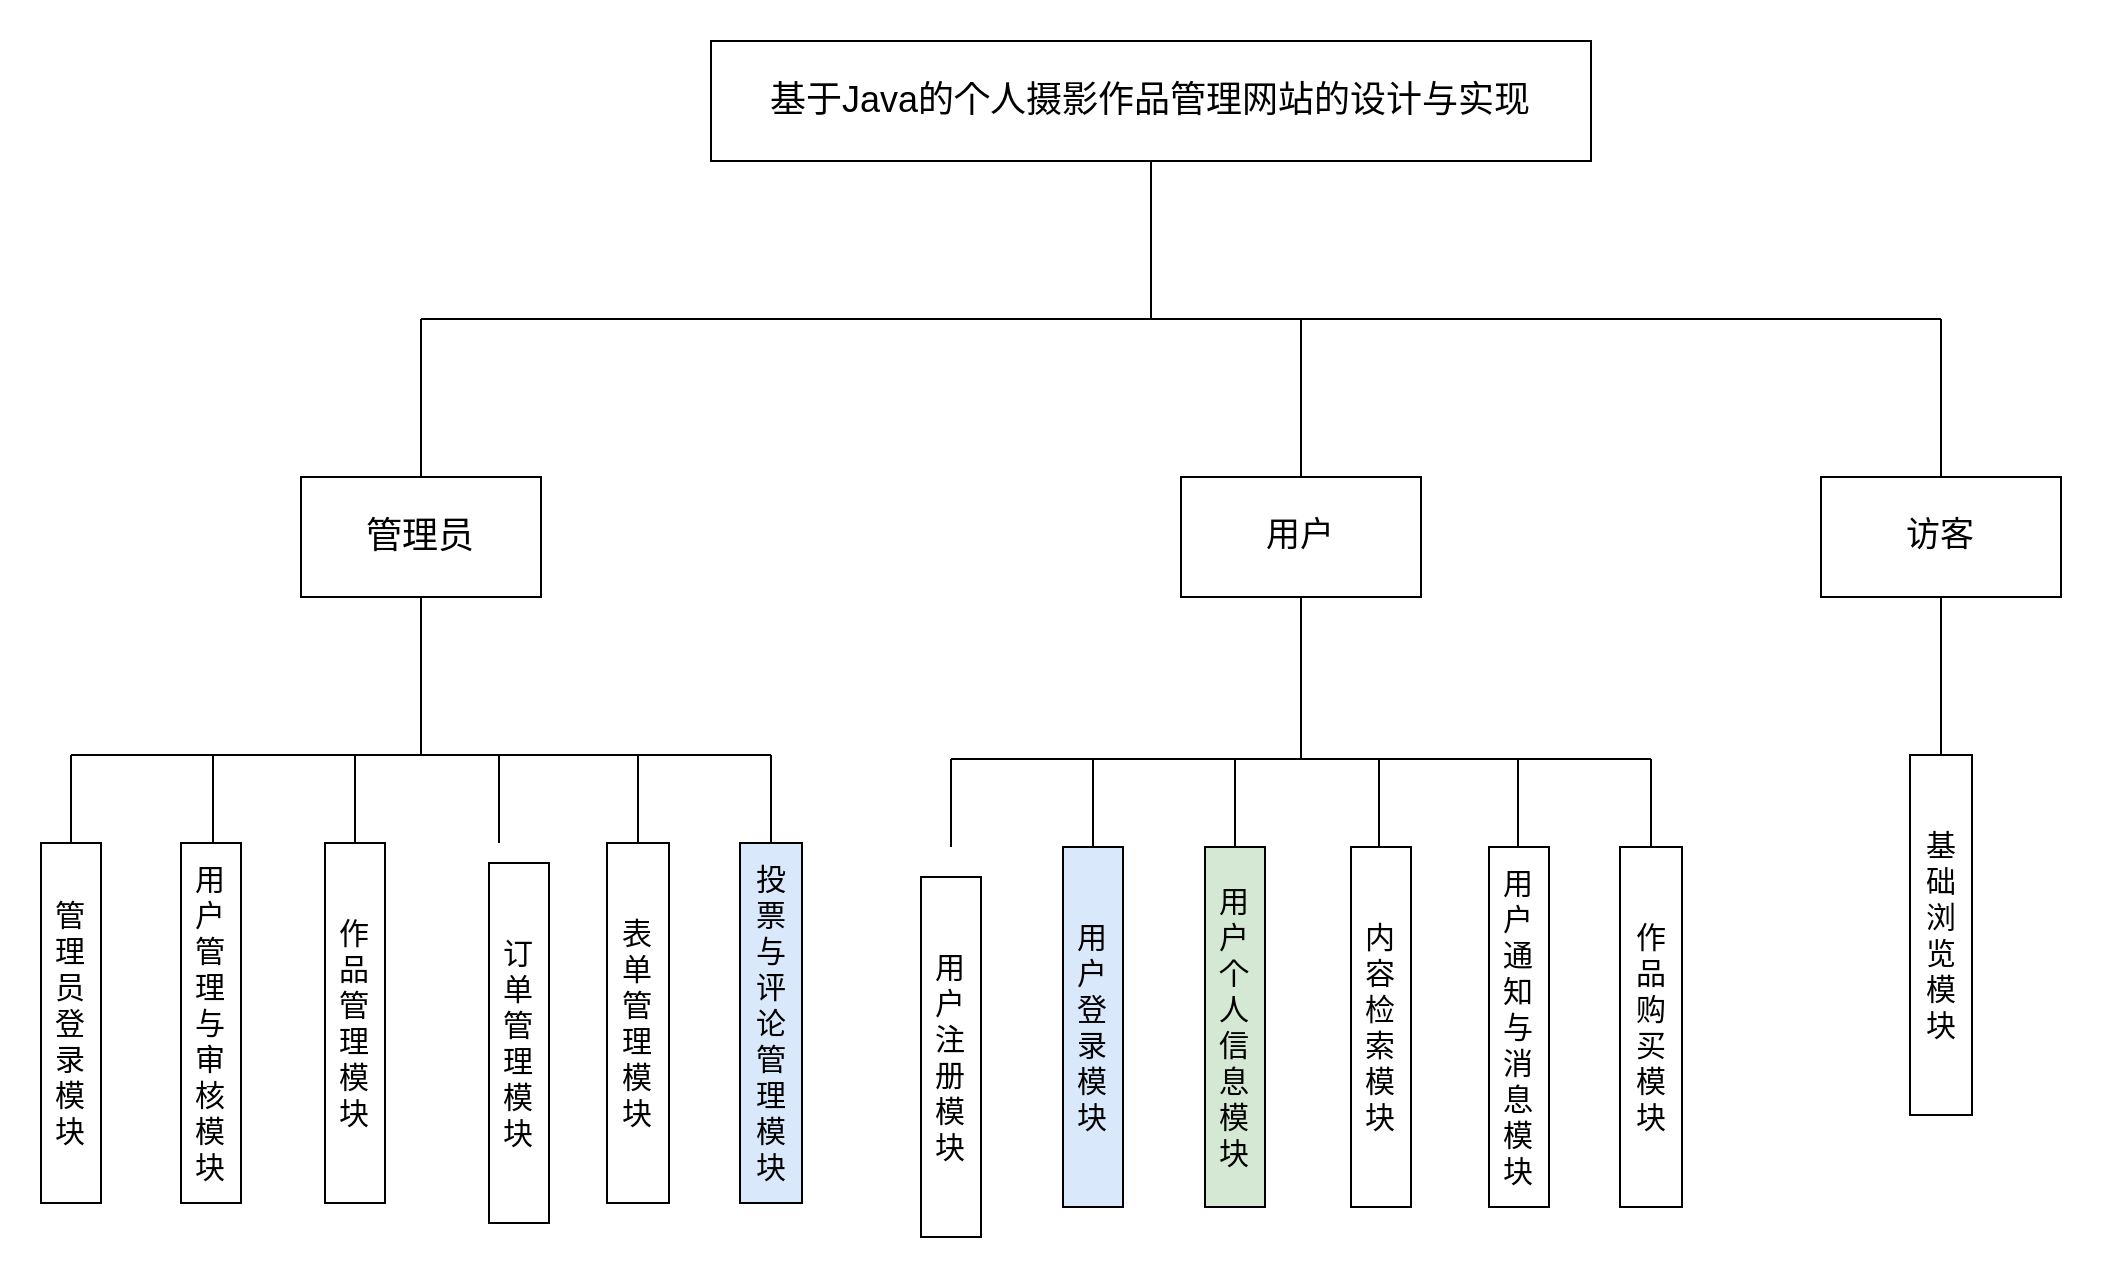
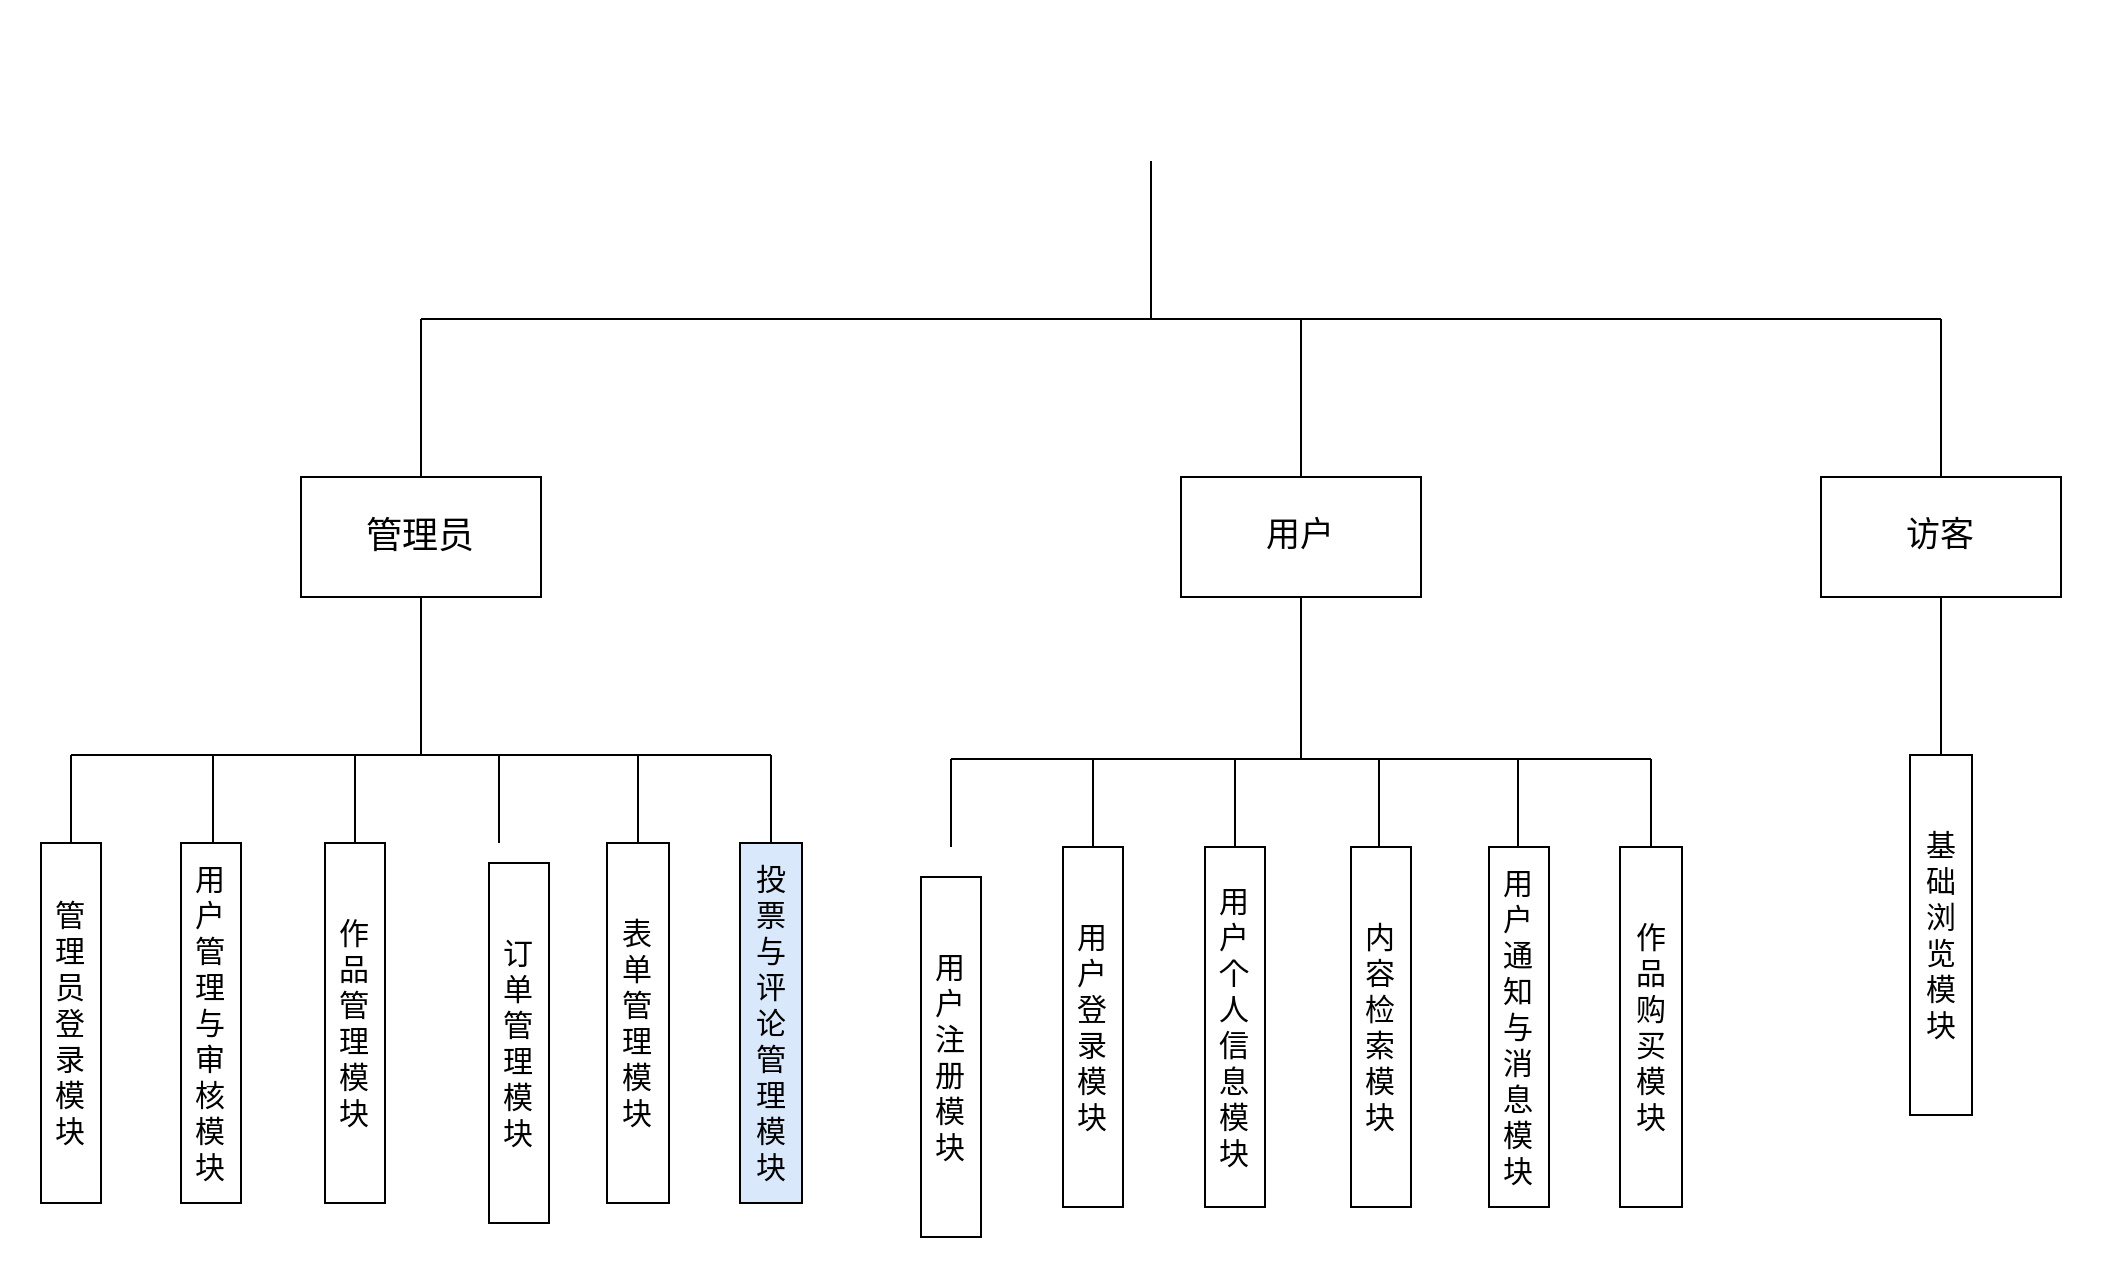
  <mxCell id="0" />
  <mxCell id="1" parent="0" />
- <mxCell id="2" value="基于Java的&lt;span style=&quot;font-size: 18px; font-family: 等线;&quot;&gt;个人摄影作品管理网站的设计与实现&lt;/span&gt;" style="rounded=0;whiteSpace=wrap;html=1;fontSize=18;" vertex="1" parent="1"><mxGeometry x="355" y="20" width="440" height="60" as="geometry" /></mxCell>
  <mxCell id="3" value="管理员" style="rounded=0;whiteSpace=wrap;html=1;fontSize=18;" vertex="1" parent="1"><mxGeometry x="150" y="238" width="120" height="60" as="geometry" /></mxCell>
  <mxCell id="4" value="用户" style="rounded=0;whiteSpace=wrap;html=1;fontSize=17;" vertex="1" parent="1"><mxGeometry x="590" y="238" width="120" height="60" as="geometry" /></mxCell>
  <mxCell id="5" value="访客" style="rounded=0;whiteSpace=wrap;html=1;fontSize=17;" vertex="1" parent="1"><mxGeometry x="910" y="238" width="120" height="60" as="geometry" /></mxCell>
  <mxCell id="6" value="" style="line;strokeWidth=1;html=1;perimeter=backbonePerimeter;points=[];outlineConnect=0;" vertex="1" parent="1"><mxGeometry x="210" y="154" width="760" height="10" as="geometry" /></mxCell>
  <mxCell id="7" value="" style="line;strokeWidth=1;direction=south;html=1;" vertex="1" parent="1"><mxGeometry x="205" y="159" width="10" height="79" as="geometry" /></mxCell>
  <mxCell id="8" value="" style="line;strokeWidth=1;direction=south;html=1;" vertex="1" parent="1"><mxGeometry x="645" y="159" width="10" height="79" as="geometry" /></mxCell>
  <mxCell id="9" value="" style="line;strokeWidth=1;direction=south;html=1;gradientColor=default;" vertex="1" parent="1"><mxGeometry x="965" y="159" width="10" height="79" as="geometry" /></mxCell>
  <mxCell id="10" value="管理员登录模块" style="rounded=0;fontSize=15;whiteSpace=wrap;html=1;" vertex="1" parent="1"><mxGeometry x="20" y="421" width="30" height="180" as="geometry" /></mxCell>
  <mxCell id="11" value="用户管理与审核模块" style="rounded=0;fontSize=15;whiteSpace=wrap;html=1;" vertex="1" parent="1"><mxGeometry x="90" y="421" width="30" height="180" as="geometry" /></mxCell>
  <mxCell id="12" value="作品管理模块" style="rounded=0;fontSize=15;whiteSpace=wrap;html=1;" vertex="1" parent="1"><mxGeometry x="162" y="421" width="30" height="180" as="geometry" /></mxCell>
  <mxCell id="13" value="订单管理模块" style="rounded=0;fontSize=15;whiteSpace=wrap;html=1;" vertex="1" parent="1"><mxGeometry x="244" y="431" width="30" height="180" as="geometry" /></mxCell>
  <mxCell id="14" value="表单管理模块" style="rounded=0;fontSize=15;whiteSpace=wrap;html=1;" vertex="1" parent="1"><mxGeometry x="303" y="421" width="31" height="180" as="geometry" /></mxCell>
  <mxCell id="15" value="投票与评论管理模块" style="rounded=0;fontSize=15;whiteSpace=wrap;html=1;fillColor=#dae8fc;" vertex="1" parent="1"><mxGeometry x="369.5" y="421" width="31" height="180" as="geometry" /></mxCell>
  <mxCell id="16" value="" style="line;strokeWidth=1;html=1;perimeter=backbonePerimeter;points=[];outlineConnect=0;" vertex="1" parent="1"><mxGeometry x="35" y="372" width="350" height="10" as="geometry" /></mxCell>
  <mxCell id="17" value="" style="line;strokeWidth=1;direction=south;html=1;" vertex="1" parent="1"><mxGeometry x="30" y="377" width="10" height="44" as="geometry" /></mxCell>
  <mxCell id="18" value="" style="line;strokeWidth=1;direction=south;html=1;" vertex="1" parent="1"><mxGeometry x="101" y="377" width="10" height="44" as="geometry" /></mxCell>
  <mxCell id="19" value="" style="line;strokeWidth=1;direction=south;html=1;" vertex="1" parent="1"><mxGeometry x="172" y="377" width="10" height="44" as="geometry" /></mxCell>
  <mxCell id="20" value="" style="line;strokeWidth=1;direction=south;html=1;" vertex="1" parent="1"><mxGeometry x="244" y="377" width="10" height="44" as="geometry" /></mxCell>
  <mxCell id="21" value="" style="line;strokeWidth=1;direction=south;html=1;" vertex="1" parent="1"><mxGeometry x="313.5" y="377" width="10" height="44" as="geometry" /></mxCell>
  <mxCell id="22" value="" style="line;strokeWidth=1;direction=south;html=1;" vertex="1" parent="1"><mxGeometry x="380" y="377" width="10" height="44" as="geometry" /></mxCell>
  <mxCell id="23" value="用户注册模块" style="rounded=0;fontSize=15;whiteSpace=wrap;html=1;" vertex="1" parent="1"><mxGeometry x="460" y="438" width="30" height="180" as="geometry" /></mxCell>
- <mxCell id="24" value="用户个人信息模块" style="rounded=0;fontSize=15;whiteSpace=wrap;html=1;fillColor=#d5e8d4;" vertex="1" parent="1"><mxGeometry x="602" y="423" width="30" height="180" as="geometry" /></mxCell>
+ <mxCell id="24" value="用户个人信息模块" style="rounded=0;fontSize=15;whiteSpace=wrap;html=1;" vertex="1" parent="1"><mxGeometry x="602" y="423" width="30" height="180" as="geometry" /></mxCell>
  <mxCell id="25" value="内容检索模块" style="rounded=0;fontSize=15;whiteSpace=wrap;html=1;" vertex="1" parent="1"><mxGeometry x="675" y="423" width="30" height="180" as="geometry" /></mxCell>
  <mxCell id="26" value="用户通知与消息模块" style="rounded=0;fontSize=15;whiteSpace=wrap;html=1;" vertex="1" parent="1"><mxGeometry x="744" y="423" width="30" height="180" as="geometry" /></mxCell>
  <mxCell id="27" value="作品购买模块" style="rounded=0;fontSize=15;whiteSpace=wrap;html=1;" vertex="1" parent="1"><mxGeometry x="809.5" y="423" width="31" height="180" as="geometry" /></mxCell>
  <mxCell id="28" value="" style="line;strokeWidth=1;html=1;perimeter=backbonePerimeter;points=[];outlineConnect=0;" vertex="1" parent="1"><mxGeometry x="475" y="374" width="350" height="10" as="geometry" /></mxCell>
  <mxCell id="29" value="" style="line;strokeWidth=1;direction=south;html=1;" vertex="1" parent="1"><mxGeometry x="470" y="379" width="10" height="44" as="geometry" /></mxCell>
  <mxCell id="30" value="" style="line;strokeWidth=1;direction=south;html=1;" vertex="1" parent="1"><mxGeometry x="541" y="379" width="10" height="44" as="geometry" /></mxCell>
  <mxCell id="31" value="" style="line;strokeWidth=1;direction=south;html=1;" vertex="1" parent="1"><mxGeometry x="612" y="379" width="10" height="44" as="geometry" /></mxCell>
  <mxCell id="32" value="" style="line;strokeWidth=1;direction=south;html=1;" vertex="1" parent="1"><mxGeometry x="684" y="379" width="10" height="44" as="geometry" /></mxCell>
  <mxCell id="33" value="" style="line;strokeWidth=1;direction=south;html=1;" vertex="1" parent="1"><mxGeometry x="753.5" y="379" width="10" height="44" as="geometry" /></mxCell>
  <mxCell id="34" value="" style="line;strokeWidth=1;direction=south;html=1;" vertex="1" parent="1"><mxGeometry x="820" y="379" width="10" height="44" as="geometry" /></mxCell>
- <mxCell id="35" value="用户登录模块" style="rounded=0;fontSize=15;whiteSpace=wrap;html=1;fillColor=#dae8fc;" vertex="1" parent="1"><mxGeometry x="531" y="423" width="30" height="180" as="geometry" /></mxCell>
+ <mxCell id="35" value="用户登录模块" style="rounded=0;fontSize=15;whiteSpace=wrap;html=1;" vertex="1" parent="1"><mxGeometry x="531" y="423" width="30" height="180" as="geometry" /></mxCell>
  <mxCell id="36" value="" style="line;strokeWidth=1;direction=south;html=1;" vertex="1" parent="1"><mxGeometry x="205" y="298" width="10" height="79" as="geometry" /></mxCell>
  <mxCell id="37" value="" style="line;strokeWidth=1;direction=south;html=1;" vertex="1" parent="1"><mxGeometry x="645" y="298" width="10" height="81" as="geometry" /></mxCell>
  <mxCell id="38" value="" style="line;strokeWidth=1;direction=south;html=1;" vertex="1" parent="1"><mxGeometry x="965" y="298" width="10" height="79" as="geometry" /></mxCell>
  <mxCell id="39" value="基础浏览模块" style="rounded=0;fontSize=15;whiteSpace=wrap;html=1;" vertex="1" parent="1"><mxGeometry x="954.5" y="377" width="31" height="180" as="geometry" /></mxCell>
  <mxCell id="40" value="" style="line;strokeWidth=1;direction=south;html=1;" vertex="1" parent="1"><mxGeometry x="570" y="80" width="10" height="79" as="geometry" /></mxCell>
